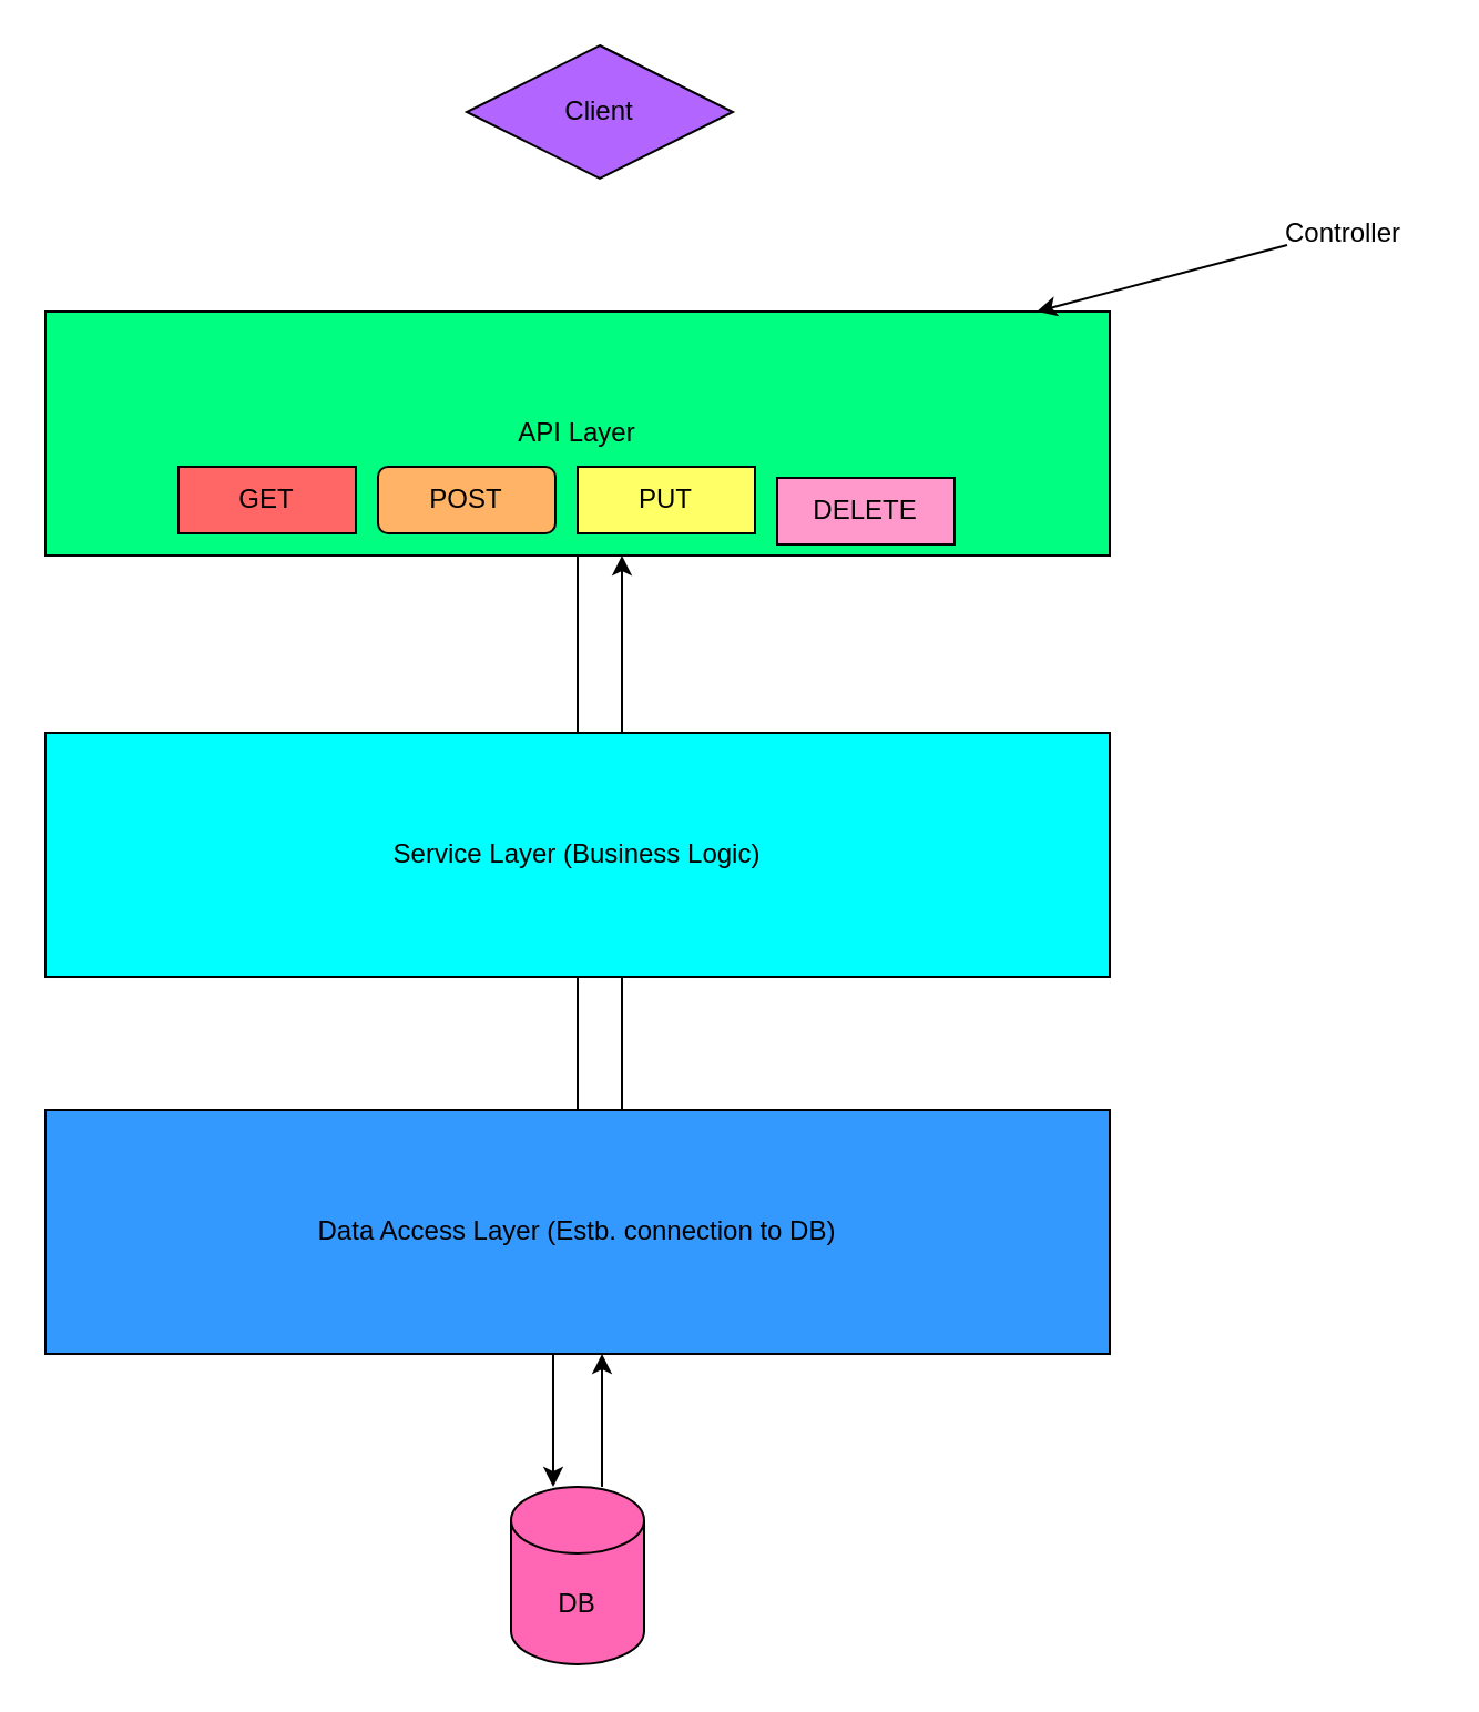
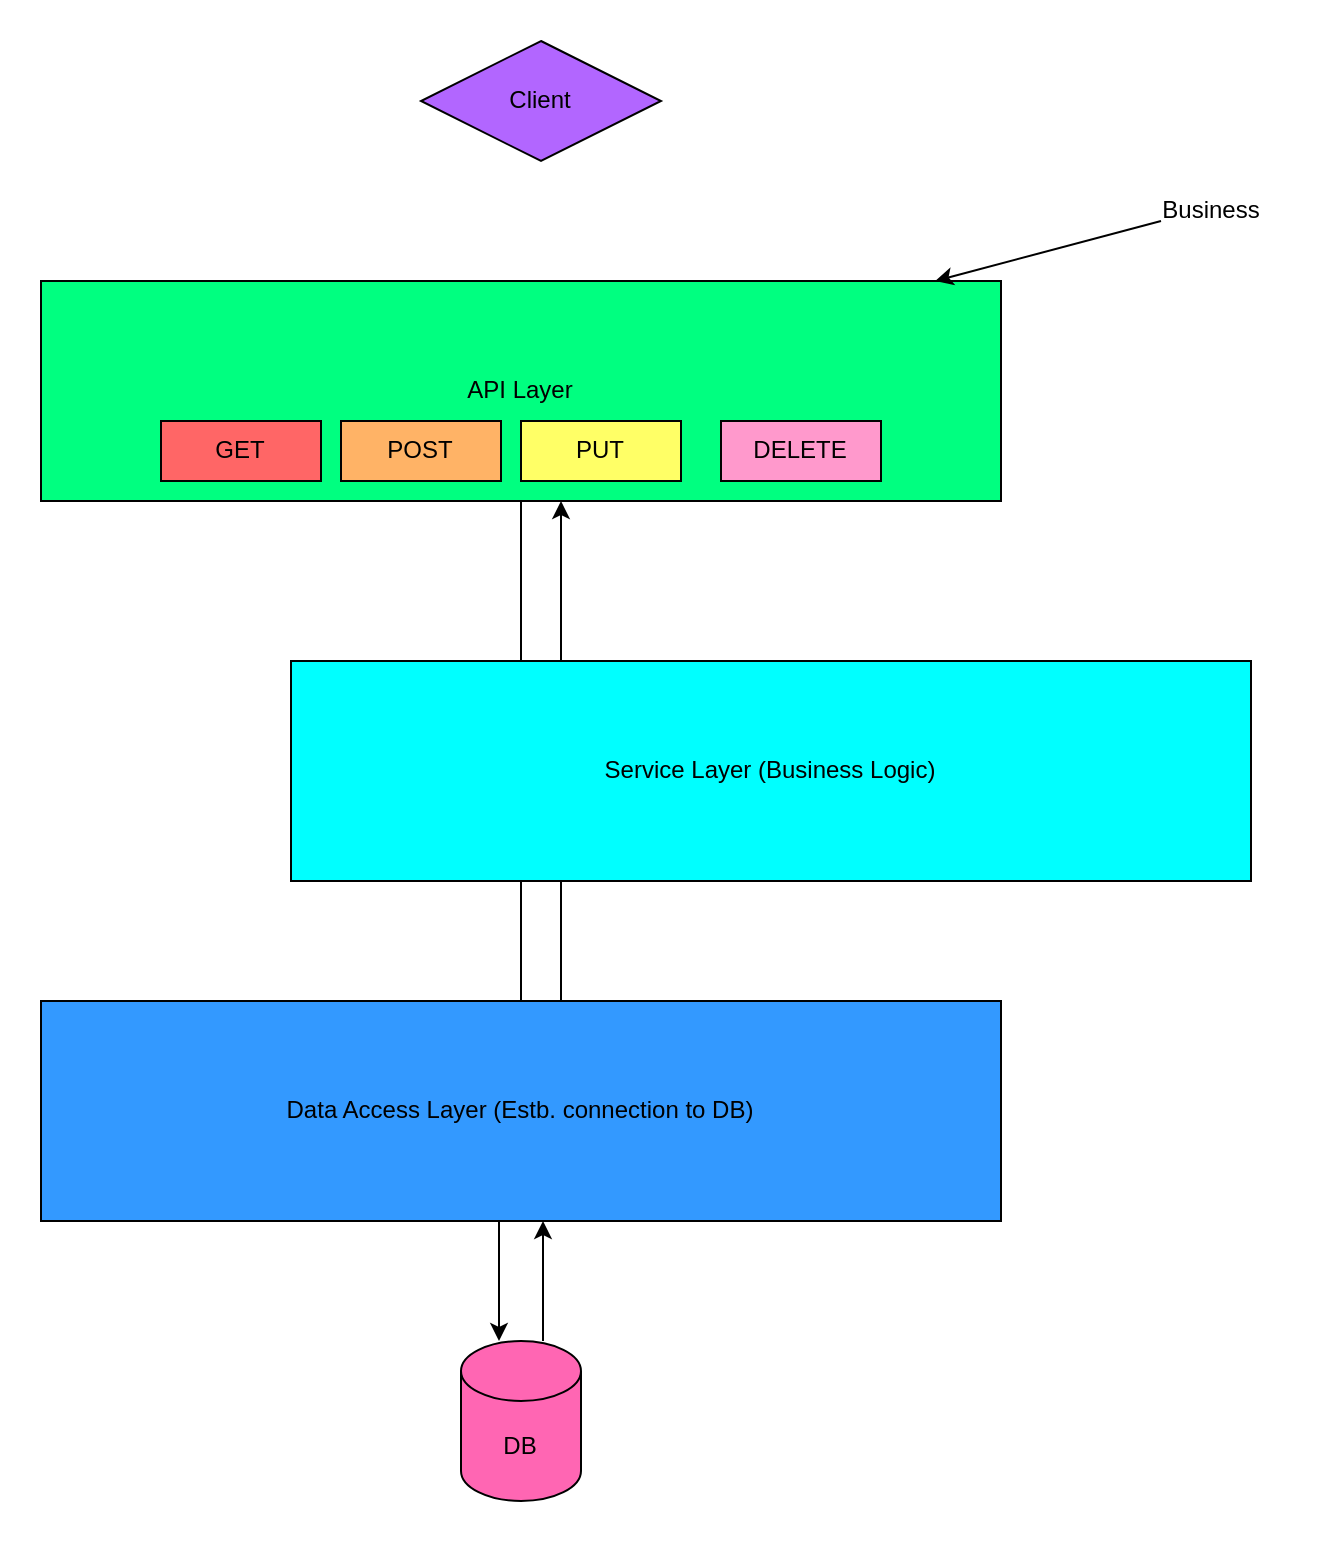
  <mxCell id="0" />
  <mxCell id="1" parent="0" />
  <mxCell id="2" value="" style="endArrow=classic;html=1;rounded=0;" parent="1" edge="1"><mxGeometry width="50" height="50" relative="1" as="geometry"><mxPoint x="280" y="500" as="sourcePoint" /><mxPoint x="280" y="250" as="targetPoint" /></mxGeometry></mxCell>
  <mxCell id="3" value="" style="endArrow=none;html=1;rounded=0;" parent="1" source="5" target="10" edge="1"><mxGeometry width="50" height="50" relative="1" as="geometry"><mxPoint x="330" y="440" as="sourcePoint" /><mxPoint x="380" y="390" as="targetPoint" /></mxGeometry></mxCell>
  <mxCell id="4" value="Client" style="rhombus;whiteSpace=wrap;html=1;fillColor=#B266FF;" parent="1" vertex="1"><mxGeometry x="210" y="20" width="120" height="60" as="geometry" /></mxCell>
  <mxCell id="5" value="API Layer" style="rounded=0;whiteSpace=wrap;html=1;align=center;fillColor=#00FF80;" parent="1" vertex="1"><mxGeometry x="20" y="140" width="480" height="110" as="geometry" /></mxCell>
  <mxCell id="6" value="GET" style="rounded=0;whiteSpace=wrap;html=1;fillColor=#FF6666;" parent="1" vertex="1"><mxGeometry x="80" y="210" width="80" height="30" as="geometry" /></mxCell>
- <mxCell id="7" value="POST" style="whiteSpace=wrap;html=1;fillColor=#FFB366;rounded=1;" parent="1" vertex="1"><mxGeometry x="170" y="210" width="80" height="30" as="geometry" /></mxCell>
+ <mxCell id="7" value="POST" style="rounded=0;whiteSpace=wrap;html=1;fillColor=#FFB366;" parent="1" vertex="1"><mxGeometry x="170" y="210" width="80" height="30" as="geometry" /></mxCell>
  <mxCell id="8" value="PUT" style="rounded=0;whiteSpace=wrap;html=1;fillColor=#FFFF66;" parent="1" vertex="1"><mxGeometry x="260" y="210" width="80" height="30" as="geometry" /></mxCell>
- <mxCell id="9" value="DELETE" style="rounded=0;whiteSpace=wrap;html=1;fillColor=#FF99CC;" parent="1" vertex="1"><mxGeometry x="350" y="215" width="80" height="30" as="geometry" /></mxCell>
+ <mxCell id="9" value="DELETE" style="rounded=0;whiteSpace=wrap;html=1;fillColor=#FF99CC;" parent="1" vertex="1"><mxGeometry x="360" y="210" width="80" height="30" as="geometry" /></mxCell>
  <mxCell id="10" value="Data Access Layer (Estb. connection to DB)" style="rounded=0;whiteSpace=wrap;html=1;align=center;fillColor=#3399FF;" parent="1" vertex="1"><mxGeometry x="20" y="500" width="480" height="110" as="geometry" /></mxCell>
  <mxCell id="11" value="DB" style="shape=cylinder3;whiteSpace=wrap;html=1;boundedLbl=1;backgroundOutline=1;size=15;fillColor=#FF66B3;" parent="1" vertex="1"><mxGeometry x="230" y="670" width="60" height="80" as="geometry" /></mxCell>
- <mxCell id="12" value="Service Layer (Business Logic)" style="rounded=0;whiteSpace=wrap;html=1;align=center;fillColor=#00FFFF;" parent="1" vertex="1"><mxGeometry x="20" y="330" width="480" height="110" as="geometry" /></mxCell>
+ <mxCell id="12" value="Service Layer (Business Logic)" style="rounded=0;whiteSpace=wrap;html=1;align=center;fillColor=#00FFFF;" parent="1" vertex="1"><mxGeometry x="145" y="330" width="480" height="110" as="geometry" /></mxCell>
  <mxCell id="13" value="" style="endArrow=classic;html=1;rounded=0;entryX=0.5;entryY=0;entryDx=0;entryDy=0;entryPerimeter=0;" parent="1" edge="1"><mxGeometry width="50" height="50" relative="1" as="geometry"><mxPoint x="249" y="610" as="sourcePoint" /><mxPoint x="249" y="670" as="targetPoint" /></mxGeometry></mxCell>
  <mxCell id="14" value="" style="endArrow=classic;html=1;rounded=0;" parent="1" edge="1"><mxGeometry width="50" height="50" relative="1" as="geometry"><mxPoint x="271" y="670" as="sourcePoint" /><mxPoint x="271" y="610" as="targetPoint" /></mxGeometry></mxCell>
  <mxCell id="15" value="" style="endArrow=classic;html=1;rounded=0;" edge="1" parent="1" target="5"><mxGeometry width="50" height="50" relative="1" as="geometry"><mxPoint x="580" y="110" as="sourcePoint" /><mxPoint x="380" y="290" as="targetPoint" /></mxGeometry></mxCell>
- <mxCell id="16" value="Controller" style="text;html=1;align=center;verticalAlign=middle;resizable=0;points=[];autosize=1;strokeColor=none;fillColor=none;" vertex="1" parent="1"><mxGeometry x="565" y="90" width="80" height="30" as="geometry" /></mxCell>
+ <mxCell id="16" value="Business" style="text;html=1;align=center;verticalAlign=middle;resizable=0;points=[];autosize=1;strokeColor=none;fillColor=none;" vertex="1" parent="1"><mxGeometry x="565" y="90" width="80" height="30" as="geometry" /></mxCell>
